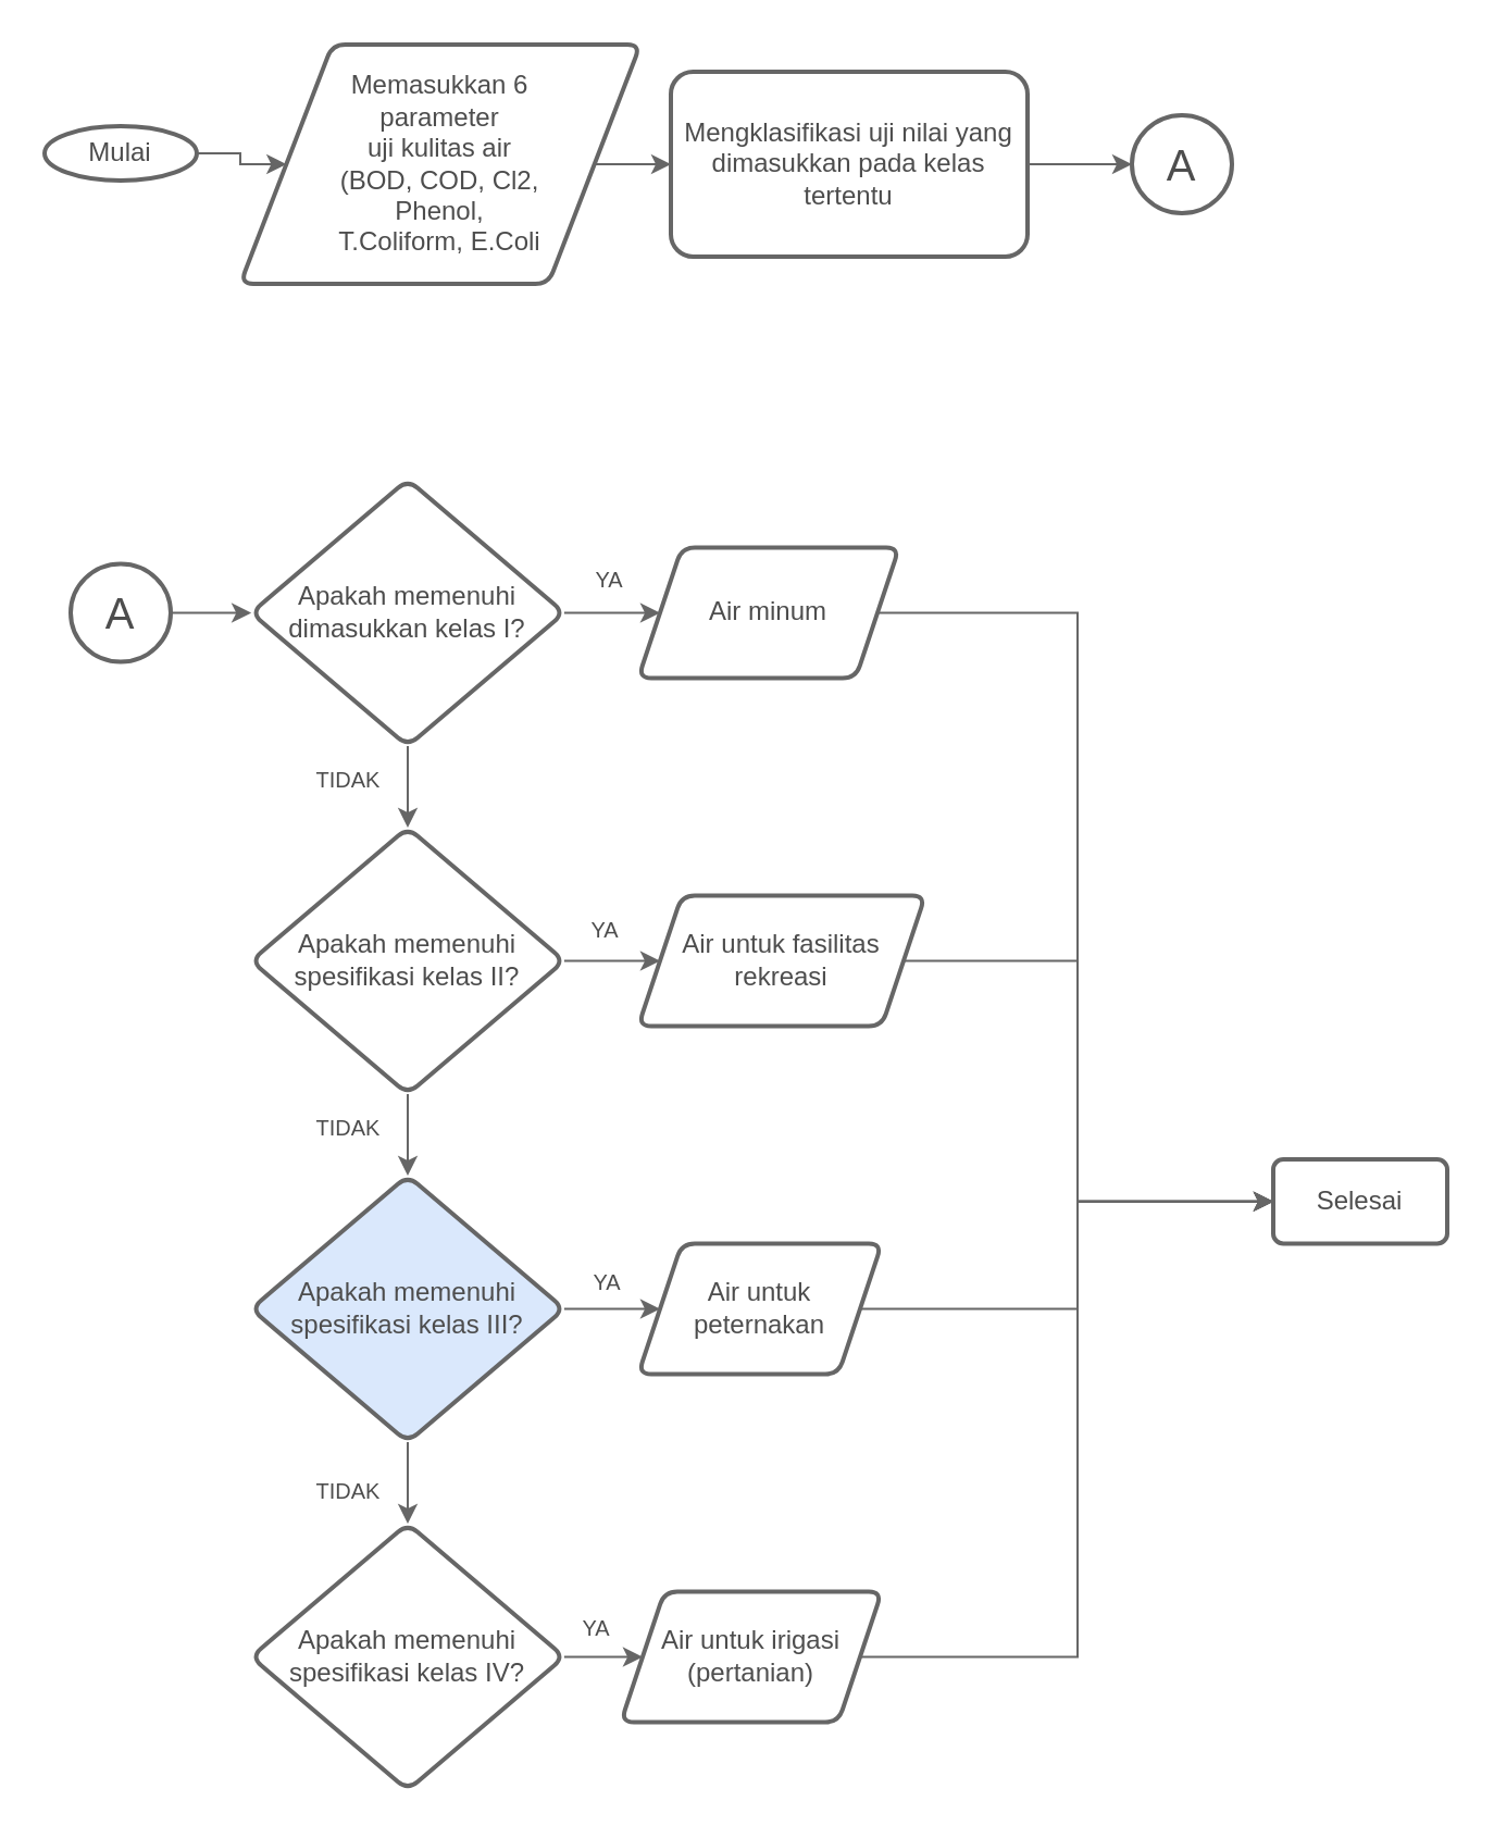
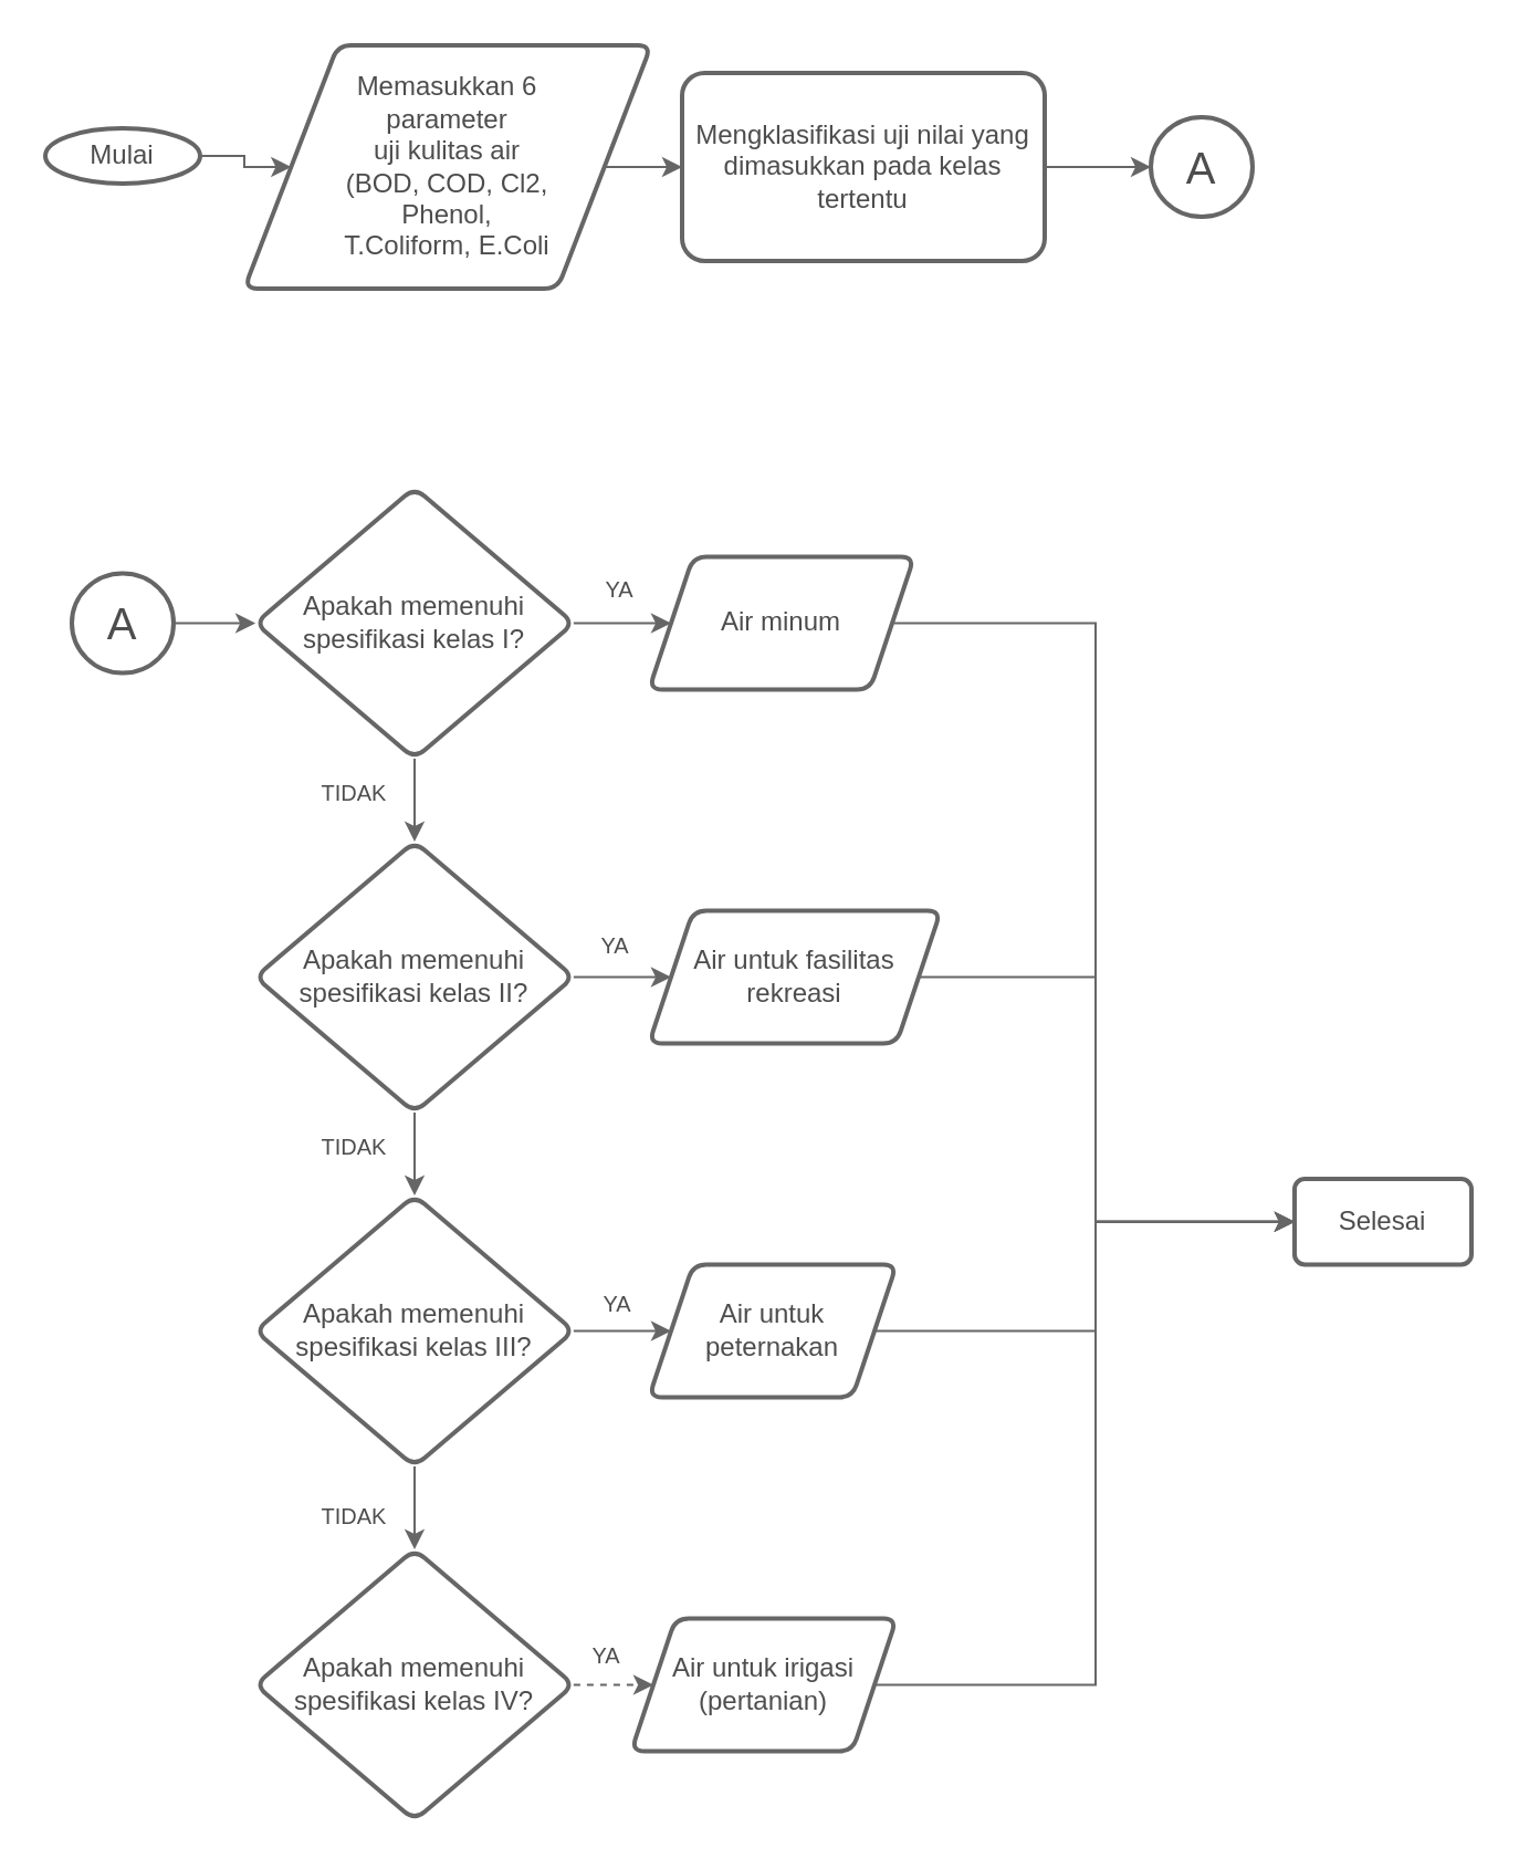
  <mxCell id="0" />
  <mxCell id="1" parent="0" />
  <mxCell id="2" style="edgeStyle=orthogonalEdgeStyle;rounded=0;orthogonalLoop=1;jettySize=auto;html=1;entryX=0;entryY=0.5;entryDx=0;entryDy=0;fontColor=#4D4D4D;strokeColor=#666666;" edge="1" parent="1" source="3" target="5"><mxGeometry relative="1" as="geometry" /></mxCell>
  <mxCell id="3" value="Mulai" style="strokeWidth=2;html=1;shape=mxgraph.flowchart.start_1;whiteSpace=wrap;strokeColor=#666666;fontColor=#4D4D4D;" vertex="1" parent="1"><mxGeometry x="20" y="57.5" width="70" height="25" as="geometry" /></mxCell>
  <mxCell id="4" style="edgeStyle=orthogonalEdgeStyle;rounded=0;orthogonalLoop=1;jettySize=auto;html=1;fontColor=#4D4D4D;strokeColor=#666666;" edge="1" parent="1" source="5" target="7"><mxGeometry relative="1" as="geometry" /></mxCell>
  <mxCell id="5" value="Memasukkan 6 &lt;br&gt;parameter &lt;br&gt;uji kulitas air &lt;br&gt;(BOD, COD, Cl2, &lt;br&gt;Phenol, &lt;br&gt;T.Coliform, E.Coli" style="shape=parallelogram;html=1;strokeWidth=2;perimeter=parallelogramPerimeter;whiteSpace=wrap;rounded=1;arcSize=12;size=0.23;strokeColor=#666666;fontColor=#4D4D4D;" vertex="1" parent="1"><mxGeometry x="110" y="20" width="184" height="110" as="geometry" /></mxCell>
  <mxCell id="6" value="" style="edgeStyle=orthogonalEdgeStyle;rounded=0;orthogonalLoop=1;jettySize=auto;html=1;fontColor=#4D4D4D;strokeColor=#666666;" edge="1" parent="1" source="7" target="35"><mxGeometry relative="1" as="geometry" /></mxCell>
  <mxCell id="7" value="Mengklasifikasi uji nilai yang dimasukkan pada kelas tertentu" style="whiteSpace=wrap;html=1;strokeWidth=2;rounded=1;arcSize=12;strokeColor=#666666;fontColor=#4D4D4D;" vertex="1" parent="1"><mxGeometry x="308" y="32.5" width="164" height="85" as="geometry" /></mxCell>
  <mxCell id="8" value="" style="edgeStyle=orthogonalEdgeStyle;rounded=0;orthogonalLoop=1;jettySize=auto;html=1;strokeColor=#666666;fontColor=#4D4D4D;" edge="1" parent="1" source="10" target="13"><mxGeometry relative="1" as="geometry" /></mxCell>
  <mxCell id="9" value="" style="edgeStyle=orthogonalEdgeStyle;rounded=0;orthogonalLoop=1;jettySize=auto;html=1;strokeColor=#666666;fontColor=#4D4D4D;" edge="1" parent="1" source="10" target="20"><mxGeometry relative="1" as="geometry" /></mxCell>
- <mxCell id="10" value="Apakah memenuhi dimasukkan kelas I?" style="rhombus;whiteSpace=wrap;html=1;strokeWidth=2;rounded=1;arcSize=12;strokeColor=#666666;fontColor=#4D4D4D;" vertex="1" parent="1"><mxGeometry x="115" y="220" width="144" height="122.5" as="geometry" /></mxCell>
+ <mxCell id="10" value="Apakah memenuhi spesifikasi kelas I?" style="rhombus;whiteSpace=wrap;html=1;strokeWidth=2;rounded=1;arcSize=12;strokeColor=#666666;fontColor=#4D4D4D;" vertex="1" parent="1"><mxGeometry x="115" y="220" width="144" height="122.5" as="geometry" /></mxCell>
  <mxCell id="11" value="" style="edgeStyle=orthogonalEdgeStyle;rounded=0;orthogonalLoop=1;jettySize=auto;html=1;strokeColor=#666666;fontColor=#4D4D4D;" edge="1" parent="1" source="13" target="16"><mxGeometry relative="1" as="geometry" /></mxCell>
  <mxCell id="12" value="" style="edgeStyle=orthogonalEdgeStyle;rounded=0;orthogonalLoop=1;jettySize=auto;html=1;strokeColor=#666666;fontColor=#4D4D4D;" edge="1" parent="1" source="13" target="22"><mxGeometry relative="1" as="geometry" /></mxCell>
  <mxCell id="13" value="Apakah memenuhi spesifikasi kelas II?" style="rhombus;whiteSpace=wrap;html=1;strokeWidth=2;rounded=1;arcSize=12;strokeColor=#666666;fontColor=#4D4D4D;" vertex="1" parent="1"><mxGeometry x="115" y="380" width="144" height="122.5" as="geometry" /></mxCell>
  <mxCell id="14" value="" style="edgeStyle=orthogonalEdgeStyle;rounded=0;orthogonalLoop=1;jettySize=auto;html=1;strokeColor=#666666;fontColor=#4D4D4D;" edge="1" parent="1" source="16" target="18"><mxGeometry relative="1" as="geometry" /></mxCell>
  <mxCell id="15" value="" style="edgeStyle=orthogonalEdgeStyle;rounded=0;orthogonalLoop=1;jettySize=auto;html=1;strokeColor=#666666;fontColor=#4D4D4D;" edge="1" parent="1" source="16" target="24"><mxGeometry relative="1" as="geometry" /></mxCell>
- <mxCell id="16" value="Apakah memenuhi spesifikasi kelas III?" style="rhombus;whiteSpace=wrap;html=1;strokeWidth=2;rounded=1;arcSize=12;strokeColor=#666666;fontColor=#4D4D4D;fillColor=#dae8fc;" vertex="1" parent="1"><mxGeometry x="115" y="540" width="144" height="122.5" as="geometry" /></mxCell>
- <mxCell id="17" value="" style="edgeStyle=orthogonalEdgeStyle;rounded=0;orthogonalLoop=1;jettySize=auto;html=1;strokeColor=#666666;fontColor=#4D4D4D;" edge="1" parent="1" source="18" target="26"><mxGeometry relative="1" as="geometry" /></mxCell>
+ <mxCell id="16" value="Apakah memenuhi spesifikasi kelas III?" style="rhombus;whiteSpace=wrap;html=1;strokeWidth=2;rounded=1;arcSize=12;strokeColor=#666666;fontColor=#4D4D4D;" vertex="1" parent="1"><mxGeometry x="115" y="540" width="144" height="122.5" as="geometry" /></mxCell>
+ <mxCell id="17" value="" style="edgeStyle=orthogonalEdgeStyle;rounded=0;orthogonalLoop=1;jettySize=auto;html=1;strokeColor=#666666;fontColor=#4D4D4D;dashed=1;" edge="1" parent="1" source="18" target="26"><mxGeometry relative="1" as="geometry" /></mxCell>
  <mxCell id="18" value="Apakah memenuhi spesifikasi kelas IV?" style="rhombus;whiteSpace=wrap;html=1;strokeWidth=2;rounded=1;arcSize=12;strokeColor=#666666;fontColor=#4D4D4D;" vertex="1" parent="1"><mxGeometry x="115" y="700" width="144" height="122.5" as="geometry" /></mxCell>
  <mxCell id="19" style="edgeStyle=orthogonalEdgeStyle;rounded=0;orthogonalLoop=1;jettySize=auto;html=1;entryX=0;entryY=0.5;entryDx=0;entryDy=0;strokeColor=#666666;fontColor=#4D4D4D;" edge="1" parent="1" source="20" target="27"><mxGeometry relative="1" as="geometry"><Array as="points"><mxPoint x="495" y="281" /><mxPoint x="495" y="552" /></Array></mxGeometry></mxCell>
  <mxCell id="20" value="Air minum" style="shape=parallelogram;perimeter=parallelogramPerimeter;whiteSpace=wrap;html=1;fixedSize=1;strokeWidth=2;rounded=1;arcSize=12;strokeColor=#666666;fontColor=#4D4D4D;" vertex="1" parent="1"><mxGeometry x="293" y="251.25" width="120" height="60" as="geometry" /></mxCell>
  <mxCell id="21" style="edgeStyle=orthogonalEdgeStyle;rounded=0;orthogonalLoop=1;jettySize=auto;html=1;entryX=0;entryY=0.5;entryDx=0;entryDy=0;strokeColor=#666666;fontColor=#4D4D4D;" edge="1" parent="1" source="22" target="27"><mxGeometry relative="1" as="geometry"><Array as="points"><mxPoint x="495" y="441" /><mxPoint x="495" y="552" /></Array></mxGeometry></mxCell>
  <mxCell id="22" value="Air untuk fasilitas rekreasi" style="shape=parallelogram;perimeter=parallelogramPerimeter;whiteSpace=wrap;html=1;fixedSize=1;strokeWidth=2;rounded=1;arcSize=12;strokeColor=#666666;fontColor=#4D4D4D;" vertex="1" parent="1"><mxGeometry x="293" y="411.25" width="132" height="60" as="geometry" /></mxCell>
  <mxCell id="23" style="edgeStyle=orthogonalEdgeStyle;rounded=0;orthogonalLoop=1;jettySize=auto;html=1;entryX=0;entryY=0.5;entryDx=0;entryDy=0;strokeColor=#666666;fontColor=#4D4D4D;" edge="1" parent="1" source="24" target="27"><mxGeometry relative="1" as="geometry" /></mxCell>
  <mxCell id="24" value="Air untuk peternakan" style="shape=parallelogram;perimeter=parallelogramPerimeter;whiteSpace=wrap;html=1;fixedSize=1;strokeWidth=2;rounded=1;arcSize=12;strokeColor=#666666;fontColor=#4D4D4D;" vertex="1" parent="1"><mxGeometry x="293" y="571.25" width="112" height="60" as="geometry" /></mxCell>
  <mxCell id="25" style="edgeStyle=orthogonalEdgeStyle;rounded=0;orthogonalLoop=1;jettySize=auto;html=1;entryX=0;entryY=0.5;entryDx=0;entryDy=0;strokeColor=#666666;fontColor=#4D4D4D;" edge="1" parent="1" source="26" target="27"><mxGeometry relative="1" as="geometry" /></mxCell>
  <mxCell id="26" value="Air untuk irigasi (pertanian)" style="shape=parallelogram;perimeter=parallelogramPerimeter;whiteSpace=wrap;html=1;fixedSize=1;strokeWidth=2;rounded=1;arcSize=12;strokeColor=#666666;fontColor=#4D4D4D;" vertex="1" parent="1"><mxGeometry x="285" y="731.25" width="120" height="60" as="geometry" /></mxCell>
  <mxCell id="27" value="Selesai" style="whiteSpace=wrap;html=1;strokeWidth=2;arcSize=12;strokeColor=#666666;fontColor=#4D4D4D;rounded=1;" vertex="1" parent="1"><mxGeometry x="585" y="532.5" width="80" height="38.75" as="geometry" /></mxCell>
  <mxCell id="28" value="YA" style="text;strokeColor=none;align=center;fillColor=none;html=1;verticalAlign=middle;whiteSpace=wrap;rounded=0;fontSize=10;fontColor=#4D4D4D;" vertex="1" parent="1"><mxGeometry x="250" y="251.25" width="60" height="30" as="geometry" /></mxCell>
  <mxCell id="29" value="YA" style="text;strokeColor=none;align=center;fillColor=none;html=1;verticalAlign=middle;whiteSpace=wrap;rounded=0;fontSize=10;fontColor=#4D4D4D;" vertex="1" parent="1"><mxGeometry x="248" y="412" width="60" height="30" as="geometry" /></mxCell>
  <mxCell id="30" value="YA" style="text;strokeColor=none;align=center;fillColor=none;html=1;verticalAlign=middle;whiteSpace=wrap;rounded=0;fontSize=10;fontColor=#4D4D4D;" vertex="1" parent="1"><mxGeometry x="249" y="574" width="60" height="30" as="geometry" /></mxCell>
  <mxCell id="31" value="YA" style="text;strokeColor=none;align=center;fillColor=none;html=1;verticalAlign=middle;whiteSpace=wrap;rounded=0;fontSize=10;fontColor=#4D4D4D;" vertex="1" parent="1"><mxGeometry x="244" y="733" width="60" height="30" as="geometry" /></mxCell>
  <mxCell id="32" value="TIDAK" style="text;strokeColor=none;align=center;fillColor=none;html=1;verticalAlign=middle;whiteSpace=wrap;rounded=0;fontSize=10;fontColor=#4D4D4D;" vertex="1" parent="1"><mxGeometry x="130" y="342.5" width="60" height="30" as="geometry" /></mxCell>
  <mxCell id="33" value="TIDAK" style="text;strokeColor=none;align=center;fillColor=none;html=1;verticalAlign=middle;whiteSpace=wrap;rounded=0;fontSize=10;fontColor=#4D4D4D;" vertex="1" parent="1"><mxGeometry x="130" y="502.5" width="60" height="30" as="geometry" /></mxCell>
  <mxCell id="34" value="TIDAK" style="text;strokeColor=none;align=center;fillColor=none;html=1;verticalAlign=middle;whiteSpace=wrap;rounded=0;fontSize=10;fontColor=#4D4D4D;" vertex="1" parent="1"><mxGeometry x="130" y="670" width="60" height="30" as="geometry" /></mxCell>
  <mxCell id="35" value="A" style="ellipse;whiteSpace=wrap;html=1;strokeColor=#666666;fontColor=#4D4D4D;strokeWidth=2;rounded=1;arcSize=12;fontSize=20;" vertex="1" parent="1"><mxGeometry x="520" y="52.5" width="46" height="45" as="geometry" /></mxCell>
  <mxCell id="36" value="" style="edgeStyle=orthogonalEdgeStyle;rounded=0;orthogonalLoop=1;jettySize=auto;html=1;fontColor=#4D4D4D;strokeColor=#666666;" edge="1" parent="1" source="37" target="10"><mxGeometry relative="1" as="geometry" /></mxCell>
  <mxCell id="37" value="A" style="ellipse;whiteSpace=wrap;html=1;strokeColor=#666666;fontColor=#4D4D4D;strokeWidth=2;rounded=1;arcSize=12;fontSize=20;" vertex="1" parent="1"><mxGeometry x="32" y="258.75" width="46" height="45" as="geometry" /></mxCell>
